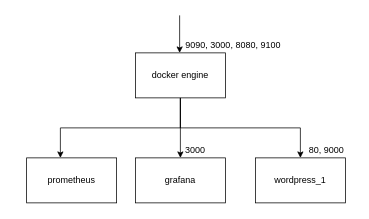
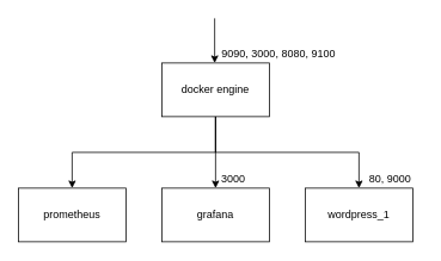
  <mxCell id="0" />
  <mxCell id="1" parent="0" />
  <mxCell id="2" value="" style="edgeStyle=orthogonalEdgeStyle;rounded=0;orthogonalLoop=1;jettySize=auto;html=1;" edge="1" parent="1" source="4" target="5"><mxGeometry relative="1" as="geometry"><Array as="points"><mxPoint x="240" y="170" /><mxPoint x="80" y="170" /></Array></mxGeometry></mxCell>
  <mxCell id="3" value="" style="edgeStyle=orthogonalEdgeStyle;rounded=0;orthogonalLoop=1;jettySize=auto;html=1;exitX=0.5;exitY=1;exitDx=0;exitDy=0;" edge="1" parent="1" source="4" target="8"><mxGeometry relative="1" as="geometry" /></mxCell>
  <mxCell id="4" value="docker engine" style="rounded=0;whiteSpace=wrap;html=1;" vertex="1" parent="1"><mxGeometry x="180" y="70" width="120" height="60" as="geometry" /></mxCell>
- <mxCell id="5" value="prometheus" style="rounded=0;whiteSpace=wrap;html=1;" vertex="1" parent="1"><mxGeometry x="35" y="210" width="120" height="60" as="geometry" /></mxCell>
+ <mxCell id="5" value="prometheus" style="rounded=0;whiteSpace=wrap;html=1;" vertex="1" parent="1"><mxGeometry x="20" y="210" width="120" height="60" as="geometry" /></mxCell>
  <mxCell id="6" value="grafana" style="rounded=0;whiteSpace=wrap;html=1;" vertex="1" parent="1"><mxGeometry x="180" y="210" width="120" height="60" as="geometry" /></mxCell>
  <mxCell id="7" value="" style="endArrow=classic;html=1;exitX=0.5;exitY=1;exitDx=0;exitDy=0;entryX=0.5;entryY=0;entryDx=0;entryDy=0;" edge="1" parent="1" source="4" target="6"><mxGeometry width="50" height="50" relative="1" as="geometry"><mxPoint x="370" y="420" as="sourcePoint" /><mxPoint x="420" y="370" as="targetPoint" /></mxGeometry></mxCell>
  <mxCell id="8" value="wordpress_1" style="rounded=0;whiteSpace=wrap;html=1;" vertex="1" parent="1"><mxGeometry x="340" y="210" width="120" height="60" as="geometry" /></mxCell>
  <mxCell id="9" value="80, 9000" style="text;html=1;strokeColor=none;fillColor=none;align=center;verticalAlign=middle;whiteSpace=wrap;rounded=0;" vertex="1" parent="1"><mxGeometry x="400" y="190" width="70" height="20" as="geometry" /></mxCell>
  <mxCell id="10" value="3000" style="text;html=1;strokeColor=none;fillColor=none;align=center;verticalAlign=middle;whiteSpace=wrap;rounded=0;" vertex="1" parent="1"><mxGeometry x="240" y="190" width="40" height="20" as="geometry" /></mxCell>
  <mxCell id="11" value="" style="endArrow=classic;html=1;entryX=0.5;entryY=0;entryDx=0;entryDy=0;" edge="1" parent="1"><mxGeometry width="50" height="50" relative="1" as="geometry"><mxPoint x="239" y="20" as="sourcePoint" /><mxPoint x="239" y="70" as="targetPoint" /></mxGeometry></mxCell>
  <mxCell id="12" value="9090, 3000, 8080, 9100" style="text;html=1;align=center;verticalAlign=middle;resizable=0;points=[];autosize=1;strokeColor=none;" vertex="1" parent="1"><mxGeometry x="240" y="50" width="140" height="20" as="geometry" /></mxCell>
